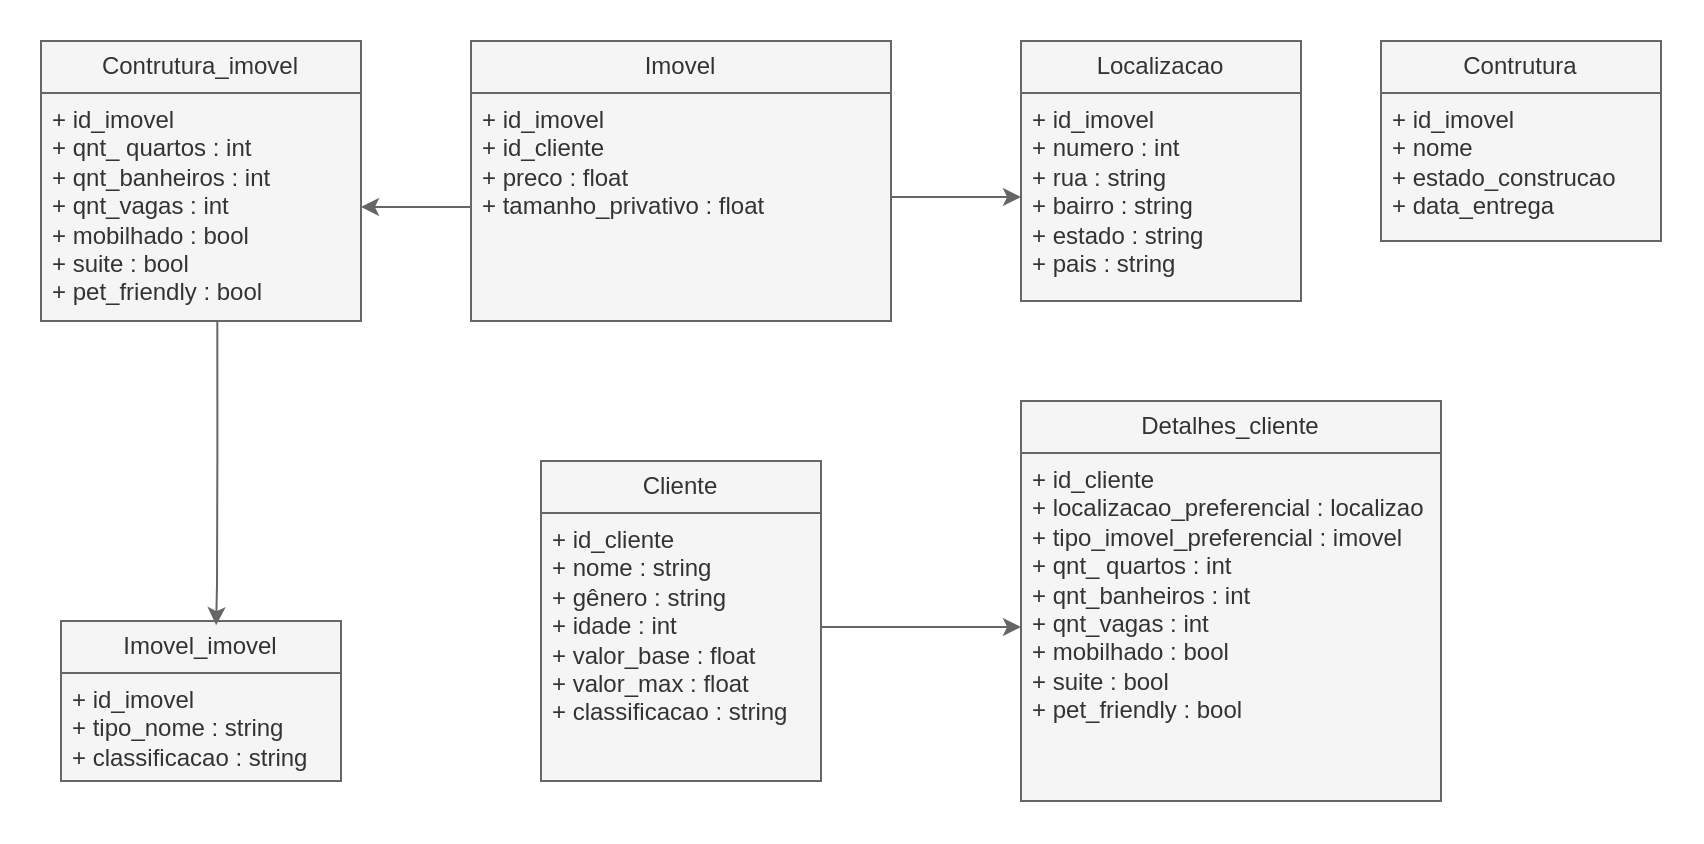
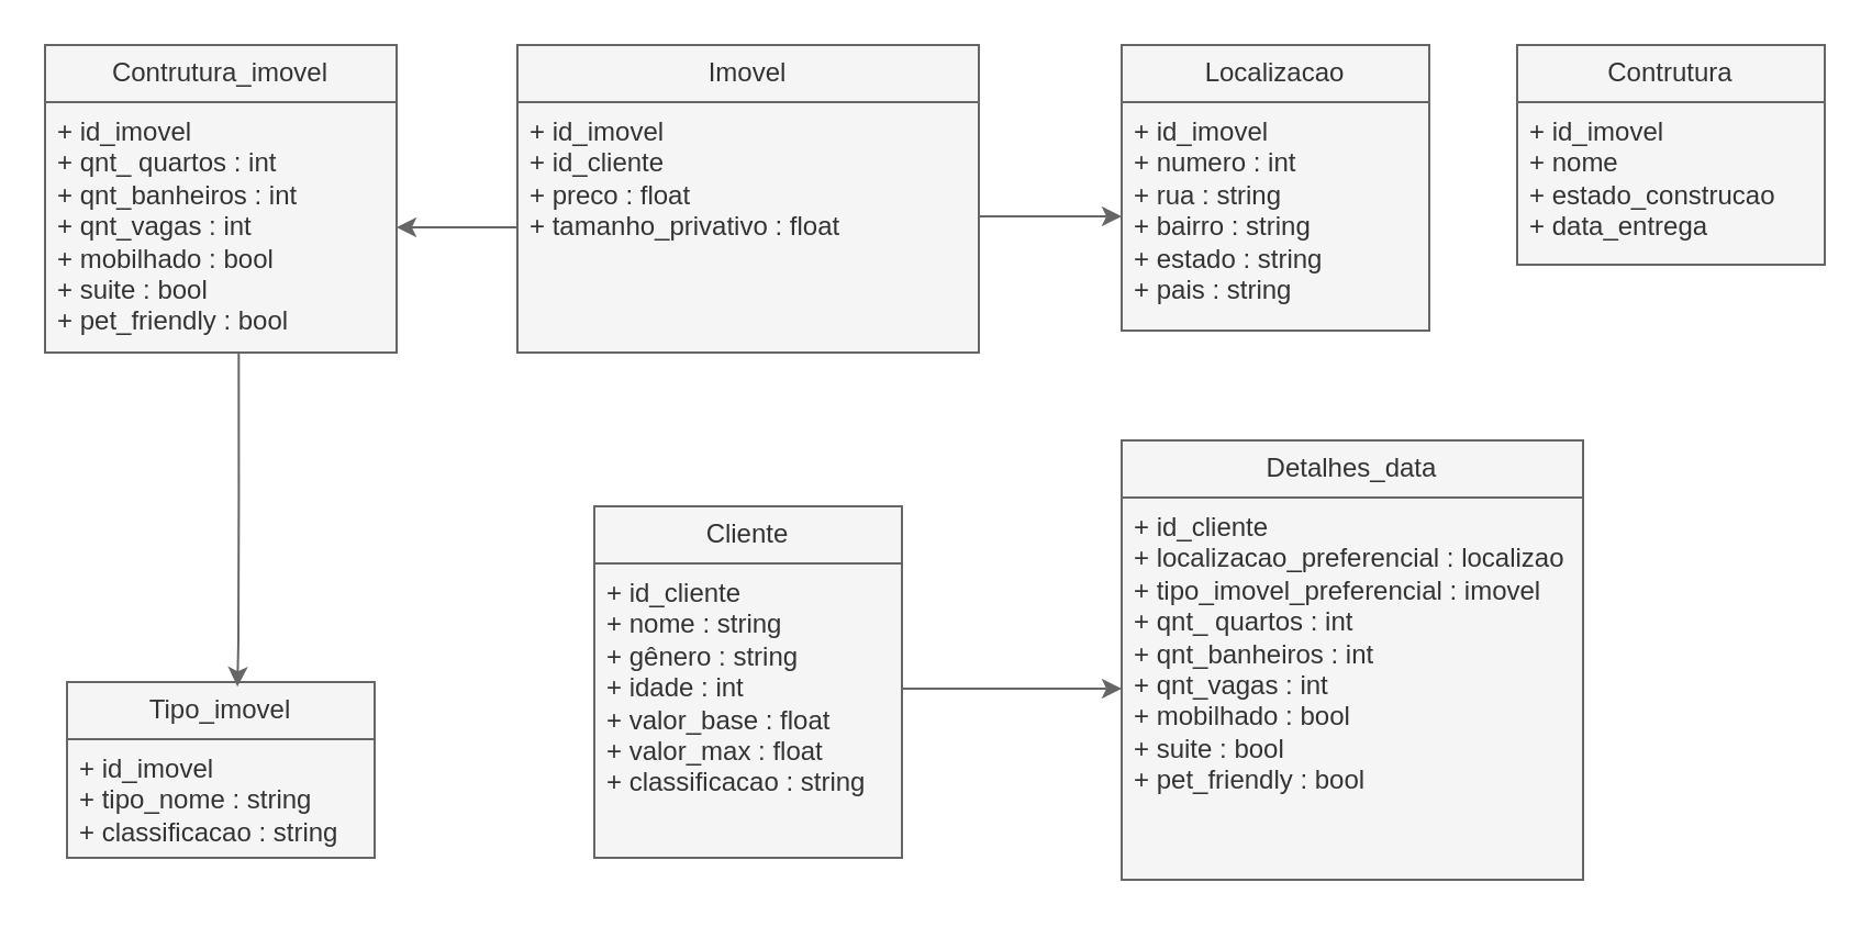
  <mxCell id="0" />
  <mxCell id="1" parent="0" />
  <mxCell id="2" value="Imovel" style="swimlane;fontStyle=0;childLayout=stackLayout;horizontal=1;startSize=26;fillColor=#f5f5f5;horizontalStack=0;resizeParent=1;resizeParentMax=0;resizeLast=0;collapsible=1;marginBottom=0;whiteSpace=wrap;html=1;fontColor=#333333;strokeColor=#666666;" vertex="1" parent="1"><mxGeometry x="235" y="20" width="210" height="140" as="geometry" /></mxCell>
  <mxCell id="3" value="+ id_imovel&lt;br&gt;+ id_cliente&lt;br&gt;+ preco : float&lt;br&gt;+ tamanho_privativo : float" style="text;strokeColor=#666666;fillColor=#f5f5f5;align=left;verticalAlign=top;spacingLeft=4;spacingRight=4;overflow=hidden;rotatable=0;points=[[0,0.5],[1,0.5]];portConstraint=eastwest;whiteSpace=wrap;html=1;fontColor=#333333;" vertex="1" parent="2"><mxGeometry y="26" width="210" height="114" as="geometry" /></mxCell>
  <mxCell id="4" value="Localizacao" style="swimlane;fontStyle=0;childLayout=stackLayout;horizontal=1;startSize=26;fillColor=#f5f5f5;horizontalStack=0;resizeParent=1;resizeParentMax=0;resizeLast=0;collapsible=1;marginBottom=0;whiteSpace=wrap;html=1;fontColor=#333333;strokeColor=#666666;" vertex="1" parent="1"><mxGeometry x="510" y="20" width="140" height="130" as="geometry"><mxRectangle x="260" y="50" width="100" height="30" as="alternateBounds" /></mxGeometry></mxCell>
  <mxCell id="5" value="+ id_imovel&lt;br&gt;+ numero : int&lt;br&gt;+ rua : string&lt;br&gt;+ bairro : string&lt;br&gt;+ estado : string&lt;br&gt;+ pais : string" style="text;strokeColor=#666666;fillColor=#f5f5f5;align=left;verticalAlign=top;spacingLeft=4;spacingRight=4;overflow=hidden;rotatable=0;points=[[0,0.5],[1,0.5]];portConstraint=eastwest;whiteSpace=wrap;html=1;fontColor=#333333;" vertex="1" parent="4"><mxGeometry y="26" width="140" height="104" as="geometry" /></mxCell>
- <mxCell id="6" value="Imovel_imovel" style="swimlane;fontStyle=0;childLayout=stackLayout;horizontal=1;startSize=26;fillColor=#f5f5f5;horizontalStack=0;resizeParent=1;resizeParentMax=0;resizeLast=0;collapsible=1;marginBottom=0;whiteSpace=wrap;html=1;fontColor=#333333;strokeColor=#666666;" vertex="1" parent="1"><mxGeometry x="30" y="310" width="140" height="80" as="geometry"><mxRectangle x="260" y="50" width="100" height="30" as="alternateBounds" /></mxGeometry></mxCell>
+ <mxCell id="6" value="Tipo_imovel" style="swimlane;fontStyle=0;childLayout=stackLayout;horizontal=1;startSize=26;fillColor=#f5f5f5;horizontalStack=0;resizeParent=1;resizeParentMax=0;resizeLast=0;collapsible=1;marginBottom=0;whiteSpace=wrap;html=1;fontColor=#333333;strokeColor=#666666;" vertex="1" parent="1"><mxGeometry x="30" y="310" width="140" height="80" as="geometry"><mxRectangle x="260" y="50" width="100" height="30" as="alternateBounds" /></mxGeometry></mxCell>
  <mxCell id="7" value="+ id_imovel&lt;br&gt;+ tipo_nome : string&lt;br&gt;+ classificacao : string" style="text;strokeColor=#666666;fillColor=#f5f5f5;align=left;verticalAlign=top;spacingLeft=4;spacingRight=4;overflow=hidden;rotatable=0;points=[[0,0.5],[1,0.5]];portConstraint=eastwest;whiteSpace=wrap;html=1;fontColor=#333333;" vertex="1" parent="6"><mxGeometry y="26" width="140" height="54" as="geometry" /></mxCell>
  <mxCell id="8" value="Cliente" style="swimlane;fontStyle=0;childLayout=stackLayout;horizontal=1;startSize=26;fillColor=#f5f5f5;horizontalStack=0;resizeParent=1;resizeParentMax=0;resizeLast=0;collapsible=1;marginBottom=0;whiteSpace=wrap;html=1;fontColor=#333333;strokeColor=#666666;" vertex="1" parent="1"><mxGeometry x="270" y="230" width="140" height="160" as="geometry"><mxRectangle x="260" y="50" width="100" height="30" as="alternateBounds" /></mxGeometry></mxCell>
  <mxCell id="9" value="+ id_cliente&lt;br&gt;+ nome : string&lt;br&gt;+ gênero : string&lt;br&gt;+ idade : int&lt;br&gt;+ valor_base : float&lt;br&gt;+ valor_max : float&lt;br&gt;+ classificacao : string" style="text;strokeColor=#666666;fillColor=#f5f5f5;align=left;verticalAlign=top;spacingLeft=4;spacingRight=4;overflow=hidden;rotatable=0;points=[[0,0.5],[1,0.5]];portConstraint=eastwest;whiteSpace=wrap;html=1;fontColor=#333333;" vertex="1" parent="8"><mxGeometry y="26" width="140" height="134" as="geometry" /></mxCell>
- <mxCell id="10" value="Detalhes_cliente" style="swimlane;fontStyle=0;childLayout=stackLayout;horizontal=1;startSize=26;fillColor=#f5f5f5;horizontalStack=0;resizeParent=1;resizeParentMax=0;resizeLast=0;collapsible=1;marginBottom=0;whiteSpace=wrap;html=1;fontColor=#333333;strokeColor=#666666;" vertex="1" parent="1"><mxGeometry x="510" y="200" width="210" height="200" as="geometry"><mxRectangle x="260" y="50" width="100" height="30" as="alternateBounds" /></mxGeometry></mxCell>
+ <mxCell id="10" value="Detalhes_data" style="swimlane;fontStyle=0;childLayout=stackLayout;horizontal=1;startSize=26;fillColor=#f5f5f5;horizontalStack=0;resizeParent=1;resizeParentMax=0;resizeLast=0;collapsible=1;marginBottom=0;whiteSpace=wrap;html=1;fontColor=#333333;strokeColor=#666666;" vertex="1" parent="1"><mxGeometry x="510" y="200" width="210" height="200" as="geometry"><mxRectangle x="260" y="50" width="100" height="30" as="alternateBounds" /></mxGeometry></mxCell>
  <mxCell id="11" value="+ id_cliente&lt;br&gt;+ localizacao_preferencial&amp;nbsp;: localizao&lt;br&gt;+ tipo_imovel_preferencial : imovel&lt;br&gt;+ qnt_ quartos : int&lt;br&gt;+ qnt_banheiros : int&lt;br&gt;+ qnt_vagas : int&lt;br&gt;+ mobilhado : bool&lt;br&gt;+ suite : bool&lt;br&gt;+ pet_friendly : bool" style="text;strokeColor=#666666;fillColor=#f5f5f5;align=left;verticalAlign=top;spacingLeft=4;spacingRight=4;overflow=hidden;rotatable=0;points=[[0,0.5],[1,0.5]];portConstraint=eastwest;whiteSpace=wrap;html=1;fontColor=#333333;" vertex="1" parent="10"><mxGeometry y="26" width="210" height="174" as="geometry" /></mxCell>
  <mxCell id="12" value="Contrutura_imovel" style="swimlane;fontStyle=0;childLayout=stackLayout;horizontal=1;startSize=26;fillColor=#f5f5f5;horizontalStack=0;resizeParent=1;resizeParentMax=0;resizeLast=0;collapsible=1;marginBottom=0;whiteSpace=wrap;html=1;fontColor=#333333;strokeColor=#666666;" vertex="1" parent="1"><mxGeometry x="20" y="20" width="160" height="140" as="geometry"><mxRectangle x="260" y="50" width="100" height="30" as="alternateBounds" /></mxGeometry></mxCell>
  <mxCell id="13" value="+ id_imovel&lt;br&gt;+ qnt_ quartos : int&lt;br&gt;+ qnt_banheiros : int&lt;br&gt;+ qnt_vagas : int&lt;br&gt;+ mobilhado : bool&lt;br&gt;+ suite : bool&lt;br&gt;+ pet_friendly : bool" style="text;strokeColor=#666666;fillColor=#f5f5f5;align=left;verticalAlign=top;spacingLeft=4;spacingRight=4;overflow=hidden;rotatable=0;points=[[0,0.5],[1,0.5]];portConstraint=eastwest;whiteSpace=wrap;html=1;fontColor=#333333;" vertex="1" parent="12"><mxGeometry y="26" width="160" height="114" as="geometry" /></mxCell>
  <mxCell id="14" style="edgeStyle=orthogonalEdgeStyle;rounded=0;orthogonalLoop=1;jettySize=auto;html=1;entryX=0.554;entryY=0.026;entryDx=0;entryDy=0;entryPerimeter=0;exitX=0.551;exitY=0.996;exitDx=0;exitDy=0;exitPerimeter=0;fillColor=#f5f5f5;strokeColor=#666666;" edge="1" parent="1" source="13" target="6"><mxGeometry relative="1" as="geometry"><Array as="points"><mxPoint x="108" y="225" /><mxPoint x="108" y="292" /><mxPoint x="108" y="292" /></Array></mxGeometry></mxCell>
  <mxCell id="15" value="" style="edgeStyle=orthogonalEdgeStyle;rounded=0;orthogonalLoop=1;jettySize=auto;html=1;fillColor=#f5f5f5;strokeColor=#666666;" edge="1" parent="1" source="3" target="5"><mxGeometry relative="1" as="geometry"><Array as="points"><mxPoint x="460" y="98" /><mxPoint x="460" y="98" /></Array></mxGeometry></mxCell>
  <mxCell id="16" value="" style="edgeStyle=orthogonalEdgeStyle;rounded=0;orthogonalLoop=1;jettySize=auto;html=1;fillColor=#f5f5f5;strokeColor=#666666;" edge="1" parent="1" source="3" target="13"><mxGeometry relative="1" as="geometry" /></mxCell>
  <mxCell id="17" value="" style="edgeStyle=orthogonalEdgeStyle;rounded=0;orthogonalLoop=1;jettySize=auto;html=1;fillColor=#f5f5f5;strokeColor=#666666;" edge="1" parent="1" source="9" target="11"><mxGeometry relative="1" as="geometry"><Array as="points"><mxPoint x="430" y="313" /><mxPoint x="430" y="313" /></Array></mxGeometry></mxCell>
  <mxCell id="18" value="Contrutura" style="swimlane;fontStyle=0;childLayout=stackLayout;horizontal=1;startSize=26;fillColor=#f5f5f5;horizontalStack=0;resizeParent=1;resizeParentMax=0;resizeLast=0;collapsible=1;marginBottom=0;whiteSpace=wrap;html=1;fontColor=#333333;strokeColor=#666666;" vertex="1" parent="1"><mxGeometry x="690" y="20" width="140" height="100" as="geometry"><mxRectangle x="260" y="50" width="100" height="30" as="alternateBounds" /></mxGeometry></mxCell>
  <mxCell id="19" value="+ id_imovel&lt;br&gt;+ nome&lt;br&gt;+ estado_construcao&lt;br&gt;+ data_entrega" style="text;strokeColor=#666666;fillColor=#f5f5f5;align=left;verticalAlign=top;spacingLeft=4;spacingRight=4;overflow=hidden;rotatable=0;points=[[0,0.5],[1,0.5]];portConstraint=eastwest;whiteSpace=wrap;html=1;fontColor=#333333;" vertex="1" parent="18"><mxGeometry y="26" width="140" height="74" as="geometry" /></mxCell>
